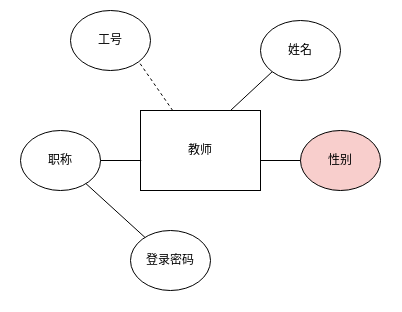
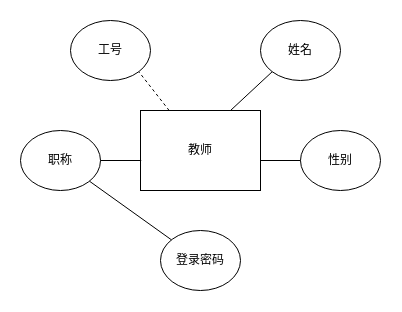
  <mxCell id="0" />
  <mxCell id="1" parent="0" />
  <mxCell id="2" value="教师" style="rounded=0;whiteSpace=wrap;html=1;" vertex="1" parent="1"><mxGeometry x="140" y="110" width="120" height="80" as="geometry" /></mxCell>
- <mxCell id="3" value="登录密码" style="ellipse;whiteSpace=wrap;html=1;" vertex="1" parent="1"><mxGeometry x="130" y="230" width="80" height="60" as="geometry" /></mxCell>
+ <mxCell id="3" value="登录密码" style="ellipse;whiteSpace=wrap;html=1;" vertex="1" parent="1"><mxGeometry x="160" y="230" width="80" height="60" as="geometry" /></mxCell>
  <mxCell id="4" value="职称" style="ellipse;whiteSpace=wrap;html=1;" vertex="1" parent="1"><mxGeometry x="20" y="130" width="80" height="60" as="geometry" /></mxCell>
- <mxCell id="5" value="性别" style="ellipse;whiteSpace=wrap;html=1;fillColor=#f8cecc;" vertex="1" parent="1"><mxGeometry x="300" y="130" width="80" height="60" as="geometry" /></mxCell>
+ <mxCell id="5" value="性别" style="ellipse;whiteSpace=wrap;html=1;" vertex="1" parent="1"><mxGeometry x="300" y="130" width="80" height="60" as="geometry" /></mxCell>
  <mxCell id="6" value="姓名" style="ellipse;whiteSpace=wrap;html=1;" vertex="1" parent="1"><mxGeometry x="260" y="20" width="80" height="60" as="geometry" /></mxCell>
- <mxCell id="7" value="工号" style="ellipse;whiteSpace=wrap;html=1;" vertex="1" parent="1"><mxGeometry x="70" y="10" width="80" height="60" as="geometry" /></mxCell>
+ <mxCell id="7" value="工号" style="ellipse;whiteSpace=wrap;html=1;" vertex="1" parent="1"><mxGeometry x="70" y="20" width="80" height="60" as="geometry" /></mxCell>
  <mxCell id="8" value="" style="endArrow=none;html=1;entryX=0.006;entryY=0.625;entryDx=0;entryDy=0;entryPerimeter=0;" edge="1" parent="1" source="4" target="2"><mxGeometry width="50" height="50" relative="1" as="geometry"><mxPoint x="20" y="360" as="sourcePoint" /><mxPoint x="140" y="162" as="targetPoint" /></mxGeometry></mxCell>
  <mxCell id="9" value="" style="endArrow=none;html=1;" edge="1" parent="1" source="3" target="4"><mxGeometry width="50" height="50" relative="1" as="geometry"><mxPoint x="20" y="360" as="sourcePoint" /><mxPoint x="70" y="310" as="targetPoint" /></mxGeometry></mxCell>
  <mxCell id="10" value="" style="endArrow=none;html=1;entryX=0;entryY=0.5;entryDx=0;entryDy=0;exitX=1;exitY=0.625;exitDx=0;exitDy=0;exitPerimeter=0;" edge="1" parent="1" source="2" target="5"><mxGeometry width="50" height="50" relative="1" as="geometry"><mxPoint x="20" y="360" as="sourcePoint" /><mxPoint x="70" y="310" as="targetPoint" /></mxGeometry></mxCell>
  <mxCell id="11" value="" style="endArrow=none;html=1;entryX=1;entryY=1;entryDx=0;entryDy=0;dashed=1;" edge="1" parent="1" source="2" target="7"><mxGeometry width="50" height="50" relative="1" as="geometry"><mxPoint x="20" y="360" as="sourcePoint" /><mxPoint x="70" y="310" as="targetPoint" /></mxGeometry></mxCell>
  <mxCell id="12" value="" style="endArrow=none;html=1;entryX=0;entryY=1;entryDx=0;entryDy=0;exitX=0.75;exitY=0;exitDx=0;exitDy=0;" edge="1" parent="1" source="2" target="6"><mxGeometry width="50" height="50" relative="1" as="geometry"><mxPoint x="20" y="360" as="sourcePoint" /><mxPoint x="70" y="310" as="targetPoint" /></mxGeometry></mxCell>
